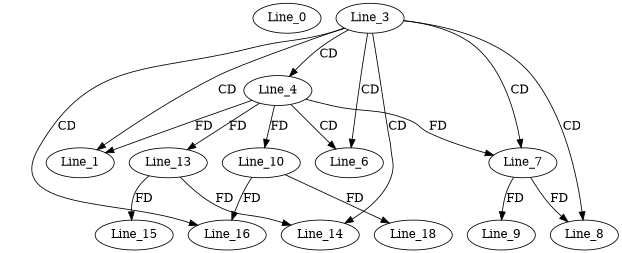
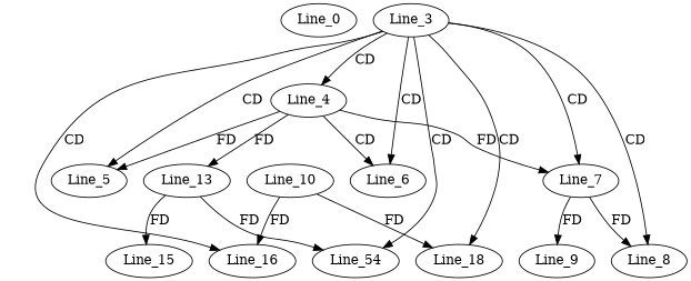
  digraph {
    Line_0
    Line_3
    Line_4
-   Line_5 [label=Line_1]
+   Line_5
    Line_6
    Line_8
    n7 [label=Line_16]
    n8 [label=Line_18]
-   Line_14
+   Line_14 [label=Line_54]
    Line_7
    Line_10
    Line_13
    Line_9
    Line_15
    Line_3 -> Line_4 [label=CD]
    Line_3 -> Line_5 [label=CD]
    Line_3 -> Line_6 [label=CD]
    Line_3 -> Line_8 [label=CD]
    Line_3 -> n7 [label=CD]
+   Line_3 -> n8 [label=CD]
    Line_3 -> Line_14 [label=CD]
    Line_3 -> Line_7 [label=CD]
    Line_4 -> Line_5 [label=FD]
    Line_4 -> Line_6 [label=CD]
    Line_4 -> Line_7 [label=FD]
-   Line_4 -> Line_10 [label=FD]
    Line_4 -> Line_13 [label=FD]
    Line_7 -> Line_8 [label=FD]
    Line_7 -> Line_9 [label=FD]
    Line_10 -> n7 [label=FD]
    Line_10 -> n8 [label=FD]
    Line_13 -> Line_14 [label=FD]
    Line_13 -> Line_15 [label=FD]
  }
